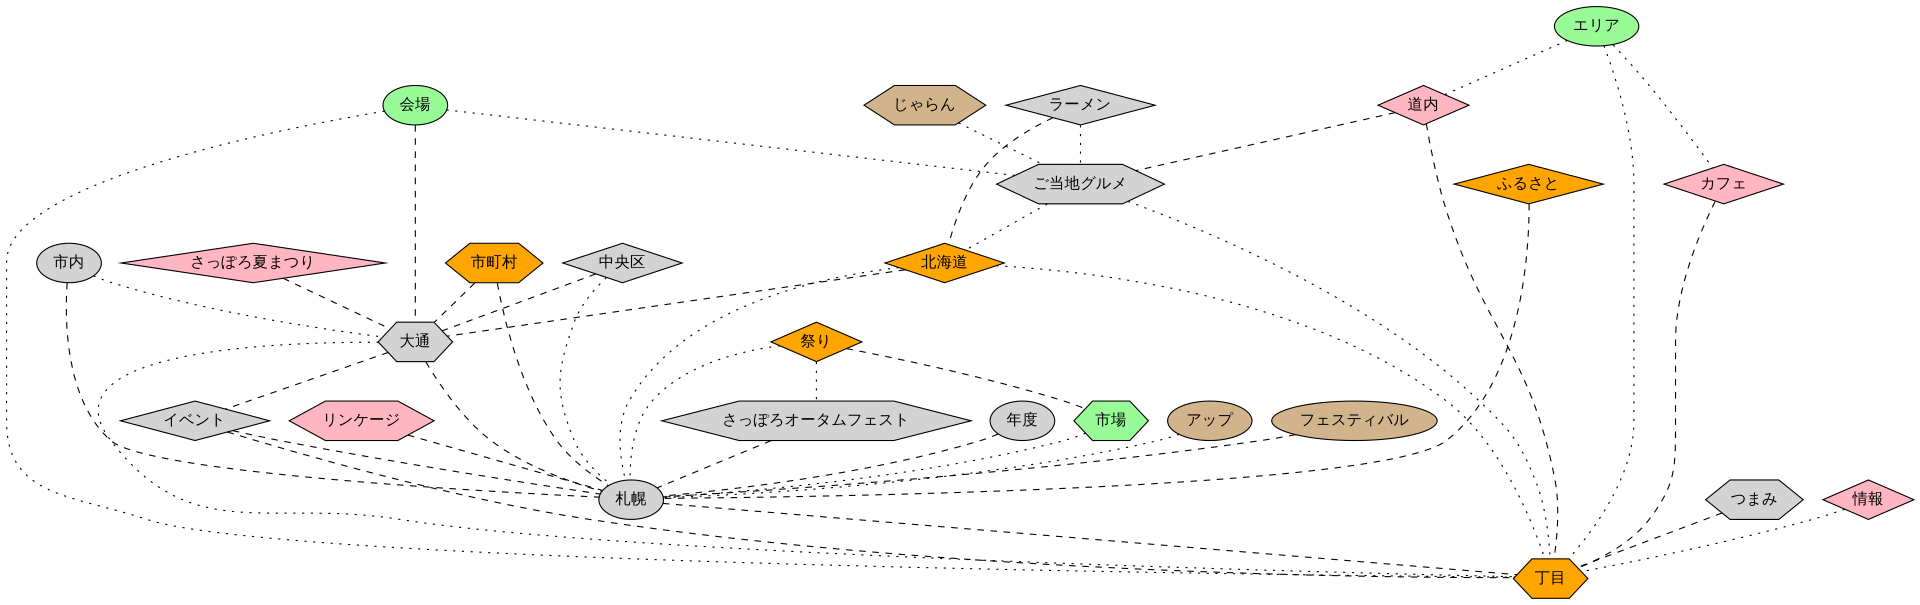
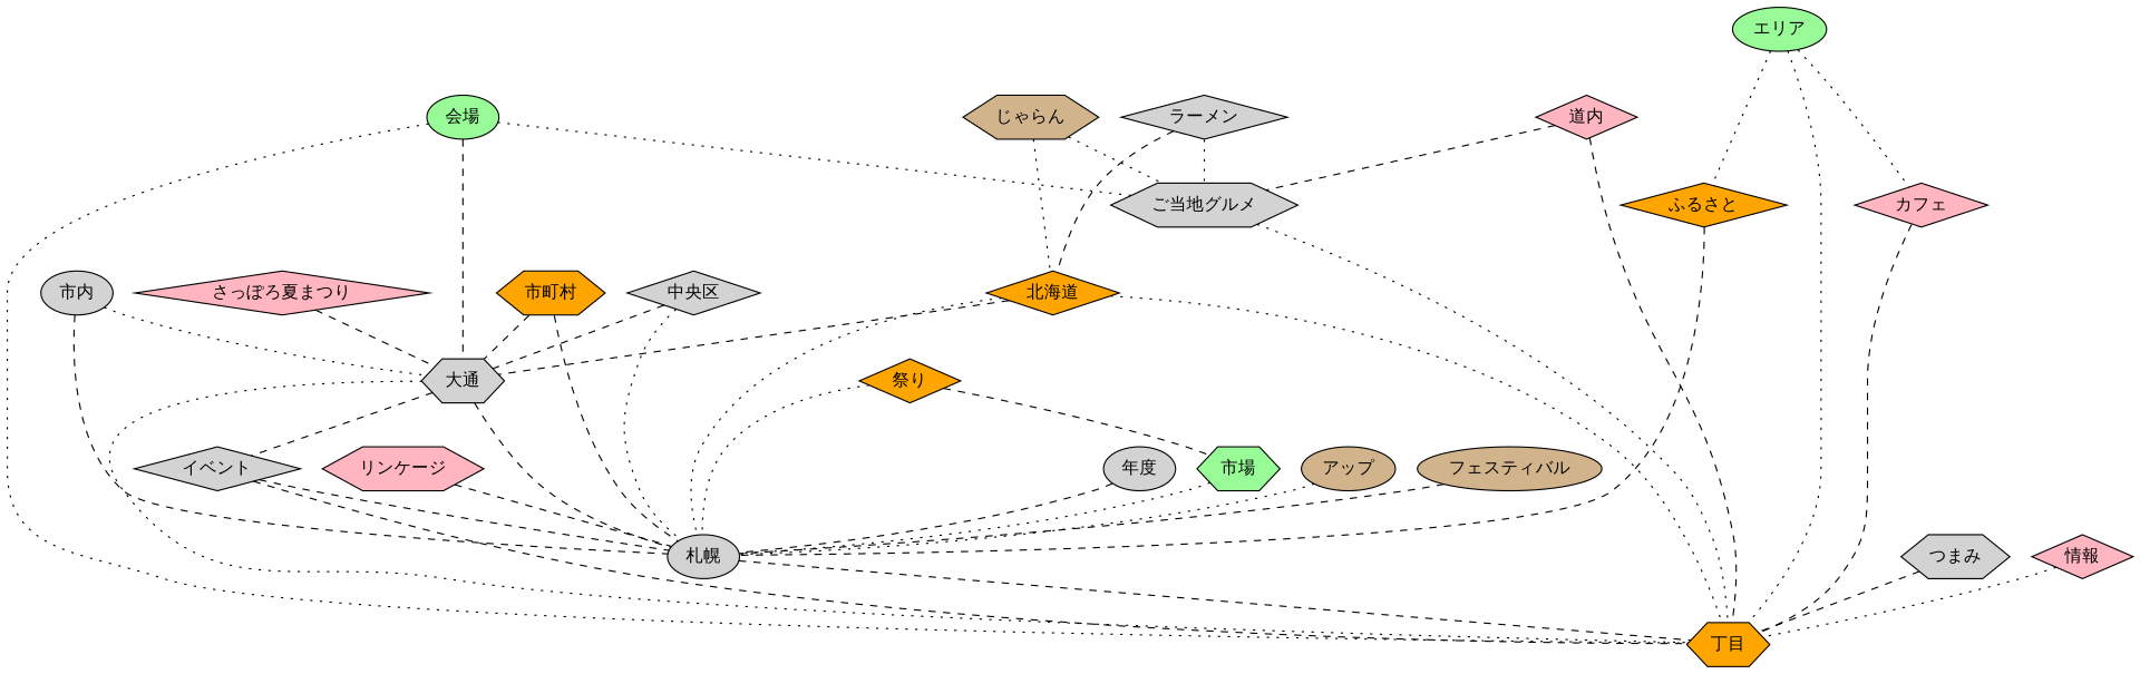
  graph {
    node [fillcolor=lightgrey shape=diamond style=filled]
    edge [style=dashed]
    "会場" [fillcolor=palegreen shape=ellipse]
    "大通" [shape=hexagon]
    "ご当地グルメ" [shape=hexagon]
    "丁目" [fillcolor=orange shape=hexagon]
    "札幌" [shape=ellipse]
    "イベント"
    "北海道" [fillcolor=orange]
    "祭り" [fillcolor=orange]
-   "さっぽろオータムフェスト" [shape=hexagon]
    "市場" [fillcolor=palegreen shape=hexagon]
    "市町村" [fillcolor=orange shape=hexagon]
    "年度" [shape=ellipse]
    "ふるさと" [fillcolor=orange]
    "道内" [fillcolor=lightpink]
    "中央区"
    "アップ" [fillcolor=tan shape=ellipse]
    "さっぽろ夏まつり" [fillcolor=lightpink]
    "カフェ" [fillcolor=lightpink]
    "エリア" [fillcolor=palegreen shape=ellipse]
    "市内" [shape=ellipse]
    "つまみ" [shape=hexagon]
    "情報" [fillcolor=lightpink]
    "フェスティバル" [fillcolor=tan shape=ellipse]
    "ラーメン"
    "リンケージ" [fillcolor=lightpink shape=hexagon]
    "じゃらん" [fillcolor=tan shape=hexagon]
    "会場" -- "大通"
    "会場" -- "ご当地グルメ" [style=dotted]
    "会場" -- "丁目" [style=dotted]
    "大通" -- "丁目" [style=dotted]
    "大通" -- "札幌"
    "大通" -- "イベント"
    "ご当地グルメ" -- "丁目" [style=dotted]
-   "ご当地グルメ" -- "北海道" [style=dotted]
+   "じゃらん" -- "北海道" [style=dotted]
    "札幌" -- "丁目"
    "イベント" -- "丁目"
    "イベント" -- "札幌"
    "北海道" -- "大通"
    "北海道" -- "丁目" [style=dotted]
    "北海道" -- "札幌" [style=dotted]
    "祭り" -- "札幌" [style=dotted]
-   "祭り" -- "さっぽろオータムフェスト" [style=dotted]
    "祭り" -- "市場"
-   "さっぽろオータムフェスト" -- "札幌"
    "市場" -- "札幌" [style=dotted]
    "市町村" -- "大通"
    "市町村" -- "札幌"
    "年度" -- "札幌"
    "ふるさと" -- "札幌"
    "道内" -- "ご当地グルメ"
    "道内" -- "丁目"
    "中央区" -- "大通"
    "中央区" -- "札幌" [style=dotted]
    "アップ" -- "札幌" [style=dotted]
    "さっぽろ夏まつり" -- "大通"
    "カフェ" -- "丁目"
    "エリア" -- "丁目" [style=dotted]
-   "エリア" -- "道内" [style=dotted]
+   "エリア" -- "ふるさと" [style=dotted]
    "エリア" -- "カフェ" [style=dotted]
    "市内" -- "大通" [style=dotted]
    "市内" -- "札幌"
    "つまみ" -- "丁目"
    "情報" -- "丁目" [style=dotted]
    "フェスティバル" -- "札幌"
    "ラーメン" -- "ご当地グルメ" [style=dotted]
    "ラーメン" -- "北海道"
    "リンケージ" -- "札幌"
    "じゃらん" -- "ご当地グルメ" [style=dotted]
  }
